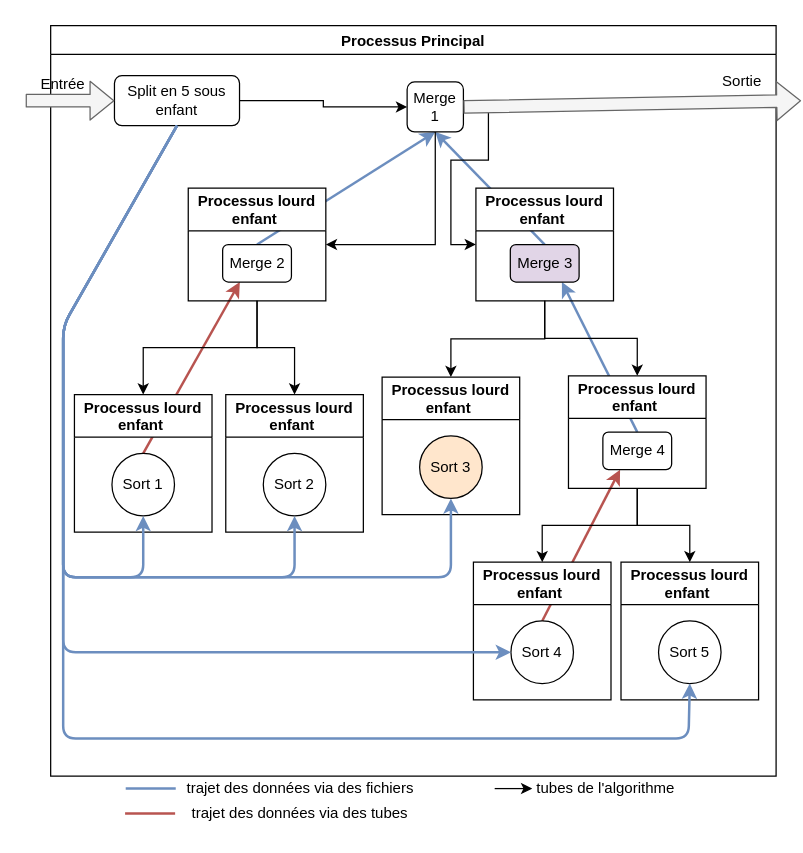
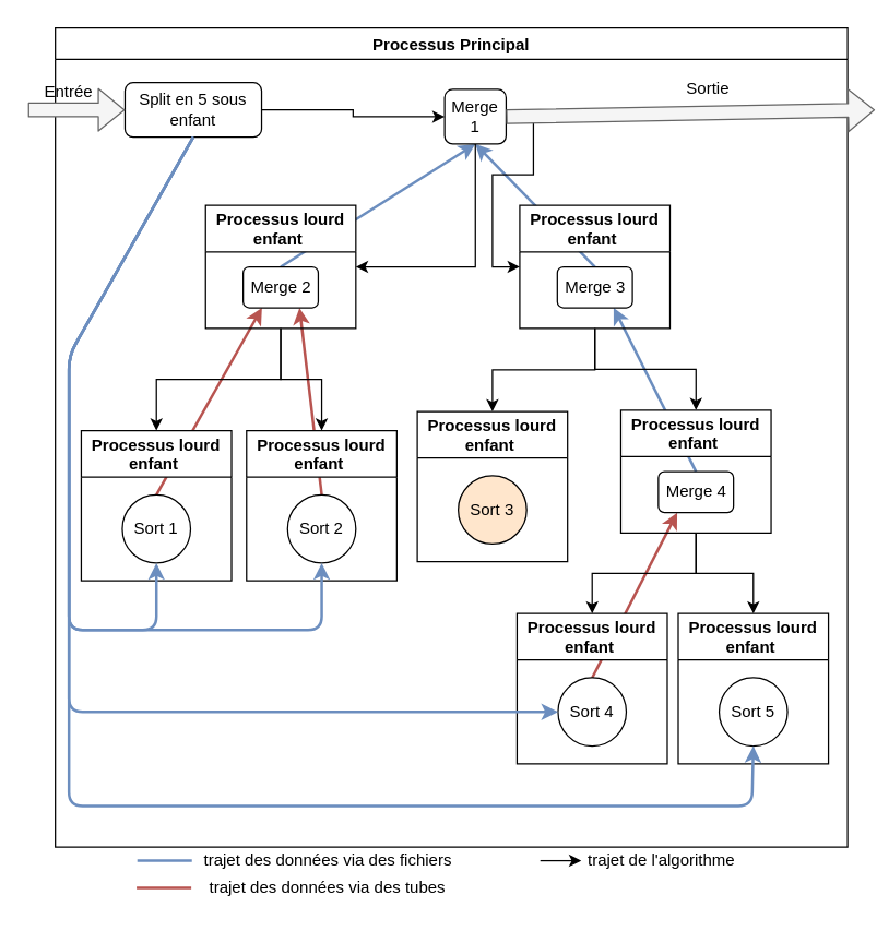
  <mxCell id="0" />
  <mxCell id="1" parent="0" />
  <mxCell id="2" value="Processus Principal" style="swimlane;" parent="1" vertex="1"><mxGeometry x="40" y="20" width="580" height="600" as="geometry" /></mxCell>
  <mxCell id="3" value="" style="endArrow=none;html=1;fillColor=#f8cecc;strokeColor=#b85450;strokeWidth=2;entryX=0.5;entryY=0;entryDx=0;entryDy=0;exitX=0.25;exitY=1;exitDx=0;exitDy=0;startArrow=classic;startFill=1;" parent="2" source="23" target="34" edge="1"><mxGeometry width="50" height="50" relative="1" as="geometry"><mxPoint x="338" y="350" as="sourcePoint" /><mxPoint x="178" y="279" as="targetPoint" /></mxGeometry></mxCell>
+ <mxCell id="4" value="" style="endArrow=classic;html=1;fillColor=#f8cecc;strokeColor=#b85450;strokeWidth=2;entryX=0.75;entryY=1;entryDx=0;entryDy=0;exitX=0.5;exitY=0;exitDx=0;exitDy=0;startArrow=none;startFill=0;endFill=1;" parent="2" source="42" target="23" edge="1"><mxGeometry width="50" height="50" relative="1" as="geometry"><mxPoint x="348" y="360" as="sourcePoint" /><mxPoint x="188" y="289" as="targetPoint" /></mxGeometry></mxCell>
  <mxCell id="5" value="" style="endArrow=classic;html=1;fillColor=#f8cecc;strokeColor=#b85450;strokeWidth=2;entryX=0.25;entryY=1;entryDx=0;entryDy=0;exitX=0.5;exitY=0;exitDx=0;exitDy=0;endFill=1;" parent="2" source="38" target="32" edge="1"><mxGeometry width="50" height="50" relative="1" as="geometry"><mxPoint x="358" y="370" as="sourcePoint" /><mxPoint x="198" y="299" as="targetPoint" /></mxGeometry></mxCell>
  <mxCell id="6" value="" style="endArrow=classic;html=1;fillColor=#dae8fc;strokeColor=#6c8ebf;strokeWidth=2;entryX=0.75;entryY=1;entryDx=0;entryDy=0;exitX=0.5;exitY=0;exitDx=0;exitDy=0;endFill=1;" parent="2" source="32" target="27" edge="1"><mxGeometry width="50" height="50" relative="1" as="geometry"><mxPoint x="378" y="390" as="sourcePoint" /><mxPoint x="218" y="319" as="targetPoint" /></mxGeometry></mxCell>
  <mxCell id="7" value="" style="endArrow=none;html=1;fillColor=#dae8fc;strokeColor=#6c8ebf;strokeWidth=2;entryX=0.5;entryY=0;entryDx=0;entryDy=0;exitX=0.5;exitY=1;exitDx=0;exitDy=0;endFill=0;startArrow=classic;startFill=1;" parent="2" source="17" target="23" edge="1"><mxGeometry width="50" height="50" relative="1" as="geometry"><mxPoint x="398" y="410" as="sourcePoint" /><mxPoint x="238" y="339" as="targetPoint" /></mxGeometry></mxCell>
  <mxCell id="8" value="" style="endArrow=classic;html=1;fillColor=#dae8fc;strokeColor=#6c8ebf;strokeWidth=2;entryX=0.5;entryY=1;entryDx=0;entryDy=0;exitX=0.5;exitY=0;exitDx=0;exitDy=0;endFill=1;" parent="2" source="27" target="17" edge="1"><mxGeometry width="50" height="50" relative="1" as="geometry"><mxPoint x="408" y="420" as="sourcePoint" /><mxPoint x="248" y="349" as="targetPoint" /></mxGeometry></mxCell>
  <mxCell id="9" style="edgeStyle=orthogonalEdgeStyle;rounded=0;orthogonalLoop=1;jettySize=auto;html=1;entryX=0;entryY=0.5;entryDx=0;entryDy=0;" parent="2" source="10" target="17" edge="1"><mxGeometry relative="1" as="geometry" /></mxCell>
  <mxCell id="10" value="Split en 5 sous enfant" style="rounded=1;whiteSpace=wrap;html=1;" parent="2" vertex="1"><mxGeometry x="51" y="40" width="100" height="40" as="geometry" /></mxCell>
  <mxCell id="11" style="edgeStyle=orthogonalEdgeStyle;rounded=0;orthogonalLoop=1;jettySize=auto;html=1;entryX=0.5;entryY=0;entryDx=0;entryDy=0;" parent="2" edge="1"><mxGeometry relative="1" as="geometry"><mxPoint x="105" y="125.103" as="sourcePoint" /></mxGeometry></mxCell>
  <mxCell id="12" style="edgeStyle=orthogonalEdgeStyle;rounded=0;orthogonalLoop=1;jettySize=auto;html=1;entryX=0.5;entryY=0;entryDx=0;entryDy=0;" parent="2" edge="1"><mxGeometry relative="1" as="geometry"><mxPoint x="297" y="229.931" as="sourcePoint" /></mxGeometry></mxCell>
  <mxCell id="13" style="edgeStyle=orthogonalEdgeStyle;rounded=0;orthogonalLoop=1;jettySize=auto;html=1;entryX=0.5;entryY=0;entryDx=0;entryDy=0;" parent="2" edge="1"><mxGeometry relative="1" as="geometry"><mxPoint x="232" y="194.759" as="sourcePoint" /></mxGeometry></mxCell>
  <mxCell id="14" style="edgeStyle=orthogonalEdgeStyle;rounded=0;orthogonalLoop=1;jettySize=auto;html=1;entryX=0.5;entryY=0;entryDx=0;entryDy=0;" parent="2" edge="1"><mxGeometry relative="1" as="geometry"><mxPoint x="170" y="160.276" as="sourcePoint" /></mxGeometry></mxCell>
  <mxCell id="15" style="edgeStyle=orthogonalEdgeStyle;rounded=0;orthogonalLoop=1;jettySize=auto;html=1;entryX=0;entryY=0.5;entryDx=0;entryDy=0;" parent="2" source="17" target="26" edge="1"><mxGeometry relative="1" as="geometry" /></mxCell>
  <mxCell id="16" style="edgeStyle=orthogonalEdgeStyle;rounded=0;orthogonalLoop=1;jettySize=auto;html=1;entryX=1;entryY=0.5;entryDx=0;entryDy=0;exitX=0.5;exitY=1;exitDx=0;exitDy=0;" parent="2" source="17" target="22" edge="1"><mxGeometry relative="1" as="geometry" /></mxCell>
  <mxCell id="17" value="Merge 1" style="rounded=1;whiteSpace=wrap;html=1;" parent="2" vertex="1"><mxGeometry x="285" y="45" width="45" height="40" as="geometry" /></mxCell>
  <mxCell id="18" value="" style="shape=flexArrow;endArrow=classic;html=1;strokeWidth=1;fillColor=#f5f5f5;strokeColor=#666666;gradientColor=none;exitX=1;exitY=0.5;exitDx=0;exitDy=0;" parent="2" source="17" edge="1"><mxGeometry width="50" height="50" relative="1" as="geometry"><mxPoint x="493" y="110" as="sourcePoint" /><mxPoint x="600" y="60" as="targetPoint" /></mxGeometry></mxCell>
- <mxCell id="19" value="Sortie" style="text;html=1;strokeColor=none;fillColor=none;align=center;verticalAlign=middle;whiteSpace=wrap;rounded=0;" parent="2" vertex="1"><mxGeometry x="532.5" y="35" width="40" height="20" as="geometry" /></mxCell>
+ <mxCell id="19" value="Sortie" style="text;html=1;strokeColor=none;fillColor=none;align=center;verticalAlign=middle;whiteSpace=wrap;rounded=0;" parent="2" vertex="1"><mxGeometry x="457.5" y="35" width="40" height="20" as="geometry" /></mxCell>
  <mxCell id="20" style="edgeStyle=orthogonalEdgeStyle;rounded=0;orthogonalLoop=1;jettySize=auto;html=1;entryX=0.5;entryY=0;entryDx=0;entryDy=0;" parent="2" source="22" target="33" edge="1"><mxGeometry relative="1" as="geometry" /></mxCell>
  <mxCell id="21" style="edgeStyle=orthogonalEdgeStyle;rounded=0;orthogonalLoop=1;jettySize=auto;html=1;" parent="2" source="22" target="41" edge="1"><mxGeometry relative="1" as="geometry" /></mxCell>
  <mxCell id="22" value="Processus lourd&#10;enfant " style="swimlane;startSize=34;" parent="2" vertex="1"><mxGeometry x="110" y="130" width="110" height="90" as="geometry" /></mxCell>
  <mxCell id="23" value="Merge 2" style="rounded=1;whiteSpace=wrap;html=1;" parent="22" vertex="1"><mxGeometry x="27.5" y="45" width="55" height="30" as="geometry" /></mxCell>
  <mxCell id="24" style="edgeStyle=orthogonalEdgeStyle;rounded=0;orthogonalLoop=1;jettySize=auto;html=1;entryX=0.5;entryY=0;entryDx=0;entryDy=0;" parent="2" source="26" target="31" edge="1"><mxGeometry relative="1" as="geometry" /></mxCell>
  <mxCell id="25" style="edgeStyle=orthogonalEdgeStyle;rounded=0;orthogonalLoop=1;jettySize=auto;html=1;entryX=0.5;entryY=0;entryDx=0;entryDy=0;" parent="2" source="26" target="39" edge="1"><mxGeometry relative="1" as="geometry" /></mxCell>
  <mxCell id="26" value="Processus lourd&#10;enfant " style="swimlane;startSize=34;" parent="2" vertex="1"><mxGeometry x="340" y="130" width="110" height="90" as="geometry" /></mxCell>
- <mxCell id="27" value="Merge 3" style="rounded=1;whiteSpace=wrap;html=1;fillColor=#e1d5e7;" parent="26" vertex="1"><mxGeometry x="27.5" y="45" width="55" height="30" as="geometry" /></mxCell>
+ <mxCell id="27" value="Merge 3" style="rounded=1;whiteSpace=wrap;html=1;" parent="26" vertex="1"><mxGeometry x="27.5" y="45" width="55" height="30" as="geometry" /></mxCell>
  <mxCell id="28" value="Entrée" style="text;html=1;strokeColor=none;fillColor=none;align=center;verticalAlign=middle;whiteSpace=wrap;rounded=0;" parent="2" vertex="1"><mxGeometry x="-10" y="37" width="40" height="20" as="geometry" /></mxCell>
  <mxCell id="29" style="edgeStyle=orthogonalEdgeStyle;rounded=0;orthogonalLoop=1;jettySize=auto;html=1;entryX=0.5;entryY=0;entryDx=0;entryDy=0;" parent="2" source="31" target="35" edge="1"><mxGeometry relative="1" as="geometry" /></mxCell>
  <mxCell id="30" style="edgeStyle=orthogonalEdgeStyle;rounded=0;orthogonalLoop=1;jettySize=auto;html=1;entryX=0.5;entryY=0;entryDx=0;entryDy=0;" parent="2" source="31" target="37" edge="1"><mxGeometry relative="1" as="geometry" /></mxCell>
  <mxCell id="31" value="Processus lourd&#10;enfant " style="swimlane;startSize=34;" parent="2" vertex="1"><mxGeometry x="414" y="280" width="110" height="90" as="geometry" /></mxCell>
  <mxCell id="32" value="Merge 4" style="rounded=1;whiteSpace=wrap;html=1;" parent="31" vertex="1"><mxGeometry x="27.5" y="45" width="55" height="30" as="geometry" /></mxCell>
  <mxCell id="33" value="Processus lourd&#10;enfant " style="swimlane;startSize=34;" parent="2" vertex="1"><mxGeometry x="19" y="295" width="110" height="110" as="geometry" /></mxCell>
  <mxCell id="34" value="Sort 1" style="ellipse;whiteSpace=wrap;html=1;aspect=fixed;" parent="33" vertex="1"><mxGeometry x="30" y="47" width="50" height="50" as="geometry" /></mxCell>
  <mxCell id="35" value="Processus lourd&#10;enfant " style="swimlane;startSize=34;" parent="2" vertex="1"><mxGeometry x="456" y="429" width="110" height="110" as="geometry" /></mxCell>
  <mxCell id="36" value="Sort 5" style="ellipse;whiteSpace=wrap;html=1;aspect=fixed;" parent="35" vertex="1"><mxGeometry x="30" y="47" width="50" height="50" as="geometry" /></mxCell>
  <mxCell id="37" value="Processus lourd&#10;enfant " style="swimlane;startSize=34;" parent="2" vertex="1"><mxGeometry x="338" y="429" width="110" height="110" as="geometry" /></mxCell>
  <mxCell id="38" value="Sort 4" style="ellipse;whiteSpace=wrap;html=1;aspect=fixed;" parent="37" vertex="1"><mxGeometry x="30" y="47" width="50" height="50" as="geometry" /></mxCell>
  <mxCell id="39" value="Processus lourd&#10;enfant " style="swimlane;startSize=34;" parent="2" vertex="1"><mxGeometry x="265" y="281" width="110" height="110" as="geometry" /></mxCell>
  <mxCell id="40" value="Sort 3" style="ellipse;whiteSpace=wrap;html=1;aspect=fixed;fillColor=#ffe6cc;" parent="39" vertex="1"><mxGeometry x="30" y="47" width="50" height="50" as="geometry" /></mxCell>
  <mxCell id="41" value="Processus lourd&#10;enfant " style="swimlane;startSize=34;" parent="2" vertex="1"><mxGeometry x="140" y="295" width="110" height="110" as="geometry" /></mxCell>
  <mxCell id="42" value="Sort 2" style="ellipse;whiteSpace=wrap;html=1;aspect=fixed;" parent="41" vertex="1"><mxGeometry x="30" y="47" width="50" height="50" as="geometry" /></mxCell>
  <mxCell id="43" value="" style="endArrow=classic;html=1;fillColor=#dae8fc;strokeColor=#6c8ebf;strokeWidth=2;entryX=0.5;entryY=1;entryDx=0;entryDy=0;exitX=0.5;exitY=1;exitDx=0;exitDy=0;endFill=1;" parent="2" source="10" target="34" edge="1"><mxGeometry width="50" height="50" relative="1" as="geometry"><mxPoint x="322.793" y="84.759" as="sourcePoint" /><mxPoint x="135.207" y="319.931" as="targetPoint" /><Array as="points"><mxPoint x="10" y="240" /><mxPoint x="10" y="441" /><mxPoint x="74" y="441" /></Array></mxGeometry></mxCell>
  <mxCell id="44" value="" style="endArrow=classic;html=1;fillColor=#dae8fc;strokeColor=#6c8ebf;strokeWidth=2;entryX=0.5;entryY=1;entryDx=0;entryDy=0;exitX=0.5;exitY=1;exitDx=0;exitDy=0;endFill=1;" parent="2" source="10" target="42" edge="1"><mxGeometry width="50" height="50" relative="1" as="geometry"><mxPoint x="322.793" y="84.759" as="sourcePoint" /><mxPoint x="135.207" y="319.931" as="targetPoint" /><Array as="points"><mxPoint x="10" y="240" /><mxPoint x="10" y="441" /><mxPoint x="195" y="441" /></Array></mxGeometry></mxCell>
- <mxCell id="45" value="" style="endArrow=classic;html=1;fillColor=#dae8fc;strokeColor=#6c8ebf;strokeWidth=2;entryX=0.5;entryY=1;entryDx=0;entryDy=0;exitX=0.5;exitY=1;exitDx=0;exitDy=0;endFill=1;" parent="2" source="10" target="40" edge="1"><mxGeometry width="50" height="50" relative="1" as="geometry"><mxPoint x="332.793" y="94.759" as="sourcePoint" /><mxPoint x="145.207" y="329.931" as="targetPoint" /><Array as="points"><mxPoint x="10" y="240" /><mxPoint x="10" y="441" /><mxPoint x="320" y="441" /></Array></mxGeometry></mxCell>
  <mxCell id="46" value="" style="endArrow=classic;html=1;fillColor=#dae8fc;strokeColor=#6c8ebf;strokeWidth=2;entryX=0;entryY=0.5;entryDx=0;entryDy=0;exitX=0.5;exitY=1;exitDx=0;exitDy=0;endFill=1;" parent="2" source="10" target="38" edge="1"><mxGeometry width="50" height="50" relative="1" as="geometry"><mxPoint x="342.793" y="104.759" as="sourcePoint" /><mxPoint x="155.207" y="339.931" as="targetPoint" /><Array as="points"><mxPoint x="10" y="240" /><mxPoint x="10" y="501" /></Array></mxGeometry></mxCell>
  <mxCell id="47" value="" style="endArrow=classic;html=1;fillColor=#dae8fc;strokeColor=#6c8ebf;strokeWidth=2;entryX=0.5;entryY=1;entryDx=0;entryDy=0;exitX=0.5;exitY=1;exitDx=0;exitDy=0;endFill=1;" parent="2" source="10" target="36" edge="1"><mxGeometry width="50" height="50" relative="1" as="geometry"><mxPoint x="352.793" y="114.759" as="sourcePoint" /><mxPoint x="165.207" y="349.931" as="targetPoint" /><Array as="points"><mxPoint x="10" y="240" /><mxPoint x="10" y="570" /><mxPoint x="510" y="570" /></Array></mxGeometry></mxCell>
  <mxCell id="48" value="" style="endArrow=none;html=1;fillColor=#dae8fc;strokeColor=#6c8ebf;strokeWidth=2;" parent="1" edge="1"><mxGeometry width="50" height="50" relative="1" as="geometry"><mxPoint x="140" y="630" as="sourcePoint" /><mxPoint x="100" y="630" as="targetPoint" /></mxGeometry></mxCell>
  <mxCell id="49" value="" style="shape=flexArrow;endArrow=classic;html=1;strokeWidth=1;entryX=0;entryY=0.5;entryDx=0;entryDy=0;fillColor=#f5f5f5;strokeColor=#666666;gradientColor=none;" parent="1" target="10" edge="1"><mxGeometry width="50" height="50" relative="1" as="geometry"><mxPoint x="20" y="80" as="sourcePoint" /><mxPoint x="30" y="130" as="targetPoint" /></mxGeometry></mxCell>
  <mxCell id="50" value="trajet des données via des fichiers&amp;nbsp;" style="text;html=1;strokeColor=none;fillColor=none;align=center;verticalAlign=middle;whiteSpace=wrap;rounded=0;" parent="1" vertex="1"><mxGeometry x="148" y="620" width="187" height="20" as="geometry" /></mxCell>
  <mxCell id="51" value="" style="endArrow=classic;html=1;" parent="1" edge="1"><mxGeometry width="50" height="50" relative="1" as="geometry"><mxPoint x="395" y="630" as="sourcePoint" /><mxPoint x="425" y="630" as="targetPoint" /></mxGeometry></mxCell>
- <mxCell id="52" value="tubes de l'algorithme" style="text;html=1;strokeColor=none;fillColor=none;align=center;verticalAlign=middle;whiteSpace=wrap;rounded=0;" parent="1" vertex="1"><mxGeometry x="425" y="620" width="118" height="20" as="geometry" /></mxCell>
+ <mxCell id="52" value="trajet de l'algorithme" style="text;html=1;strokeColor=none;fillColor=none;align=center;verticalAlign=middle;whiteSpace=wrap;rounded=0;" parent="1" vertex="1"><mxGeometry x="425" y="620" width="118" height="20" as="geometry" /></mxCell>
  <mxCell id="53" value="" style="endArrow=none;html=1;fillColor=#f8cecc;strokeColor=#b85450;strokeWidth=2;" parent="1" edge="1"><mxGeometry width="50" height="50" relative="1" as="geometry"><mxPoint x="139.5" y="650" as="sourcePoint" /><mxPoint x="99.5" y="650" as="targetPoint" /></mxGeometry></mxCell>
  <mxCell id="54" value="trajet des données via des tubes" style="text;html=1;strokeColor=none;fillColor=none;align=center;verticalAlign=middle;whiteSpace=wrap;rounded=0;" parent="1" vertex="1"><mxGeometry x="145.5" y="640" width="187" height="20" as="geometry" /></mxCell>
